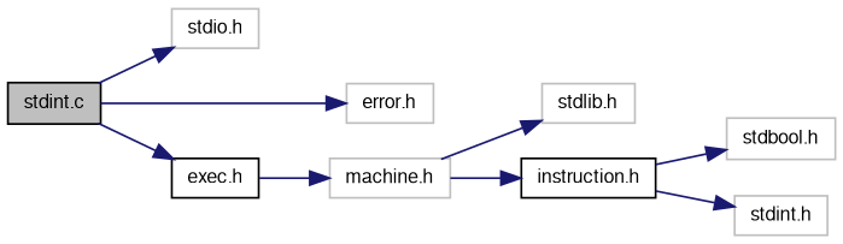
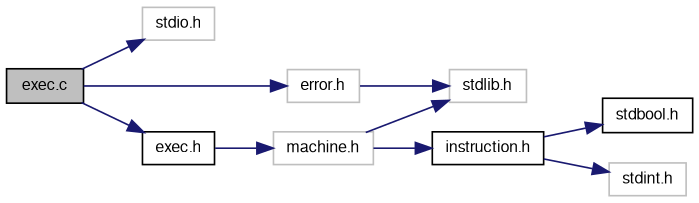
  digraph {
    rankdir=LR
    node [color=grey75 fillcolor=white fontname=FreeSans fontsize=10 shape=record style=filled]
    edge [color=midnightblue fontname=FreeSans fontsize=10 labelfontname=FreeSans labelfontsize=10 style=solid]
-   n1 [color=black fillcolor=grey75 fontcolor=black height=0.2 label="stdint.c" width=0.4]
+   n1 [color=black fillcolor=grey75 fontcolor=black height=0.2 label="exec.c" width=0.4]
    n2 [height=0.2 label="stdio.h" width=0.4]
    n3 [height=0.2 label="error.h" width=0.4]
    n4 [color=black height=0.2 label="exec.h" width=0.4]
    n5 [height=0.2 label="stdlib.h" width=0.4]
    n6 [height=0.2 label="machine.h" width=0.4]
    n7 [color=black height=0.2 label="instruction.h" width=0.4]
-   n8 [height=0.2 label="stdbool.h" width=0.4]
+   n8 [color=black height=0.2 label="stdbool.h" width=0.4]
    n9 [height=0.2 label="stdint.h" width=0.4]
    n1 -> n2
    n1 -> n3
    n1 -> n4
+   n3 -> n5
    n4 -> n6
    n6 -> n5
    n6 -> n7
    n7 -> n8
    n7 -> n9
  }
